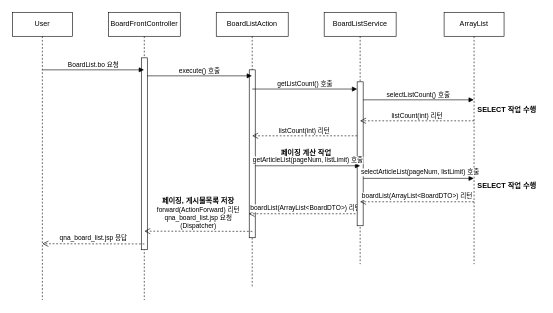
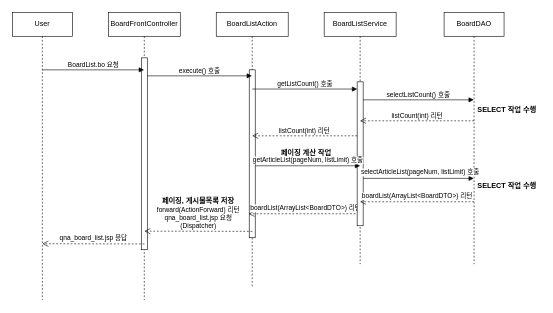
  <mxCell id="0" />
  <mxCell id="1" parent="0" />
  <mxCell id="2" value="BoardListAction" style="shape=umlLifeline;perimeter=lifelinePerimeter;whiteSpace=wrap;html=1;container=1;collapsible=0;recursiveResize=0;outlineConnect=0;" vertex="1" parent="1"><mxGeometry x="360" y="20" width="120" height="460" as="geometry" /></mxCell>
  <mxCell id="3" value="" style="html=1;points=[];perimeter=orthogonalPerimeter;" vertex="1" parent="2"><mxGeometry x="55" y="96" width="10" height="280" as="geometry" /></mxCell>
  <mxCell id="4" value="boardList(ArrayList&amp;lt;BoardDTO&amp;gt;) 리턴" style="html=1;verticalAlign=bottom;endArrow=open;dashed=1;endSize=8;rounded=0;" edge="1" parent="2"><mxGeometry relative="1" as="geometry"><mxPoint x="244.17" y="336" as="sourcePoint" /><mxPoint x="54.003" y="336" as="targetPoint" /></mxGeometry></mxCell>
  <mxCell id="5" value="페이징, 게시물목록 저장" style="text;align=center;fontStyle=1;verticalAlign=middle;spacingLeft=3;spacingRight=3;strokeColor=none;rotatable=0;points=[[0,0.5],[1,0.5]];portConstraint=eastwest;" vertex="1" parent="2"><mxGeometry x="-70" y="301" width="80" height="26" as="geometry" /></mxCell>
  <mxCell id="6" value="BoardFrontController" style="shape=umlLifeline;perimeter=lifelinePerimeter;whiteSpace=wrap;html=1;container=1;collapsible=0;recursiveResize=0;outlineConnect=0;" vertex="1" parent="1"><mxGeometry x="180" y="20" width="120" height="480" as="geometry" /></mxCell>
  <mxCell id="7" value="" style="html=1;points=[];perimeter=orthogonalPerimeter;" vertex="1" parent="6"><mxGeometry x="55" y="76" width="10" height="320" as="geometry" /></mxCell>
  <mxCell id="8" value="execute() 호출" style="html=1;verticalAlign=bottom;endArrow=block;rounded=0;" edge="1" parent="6"><mxGeometry width="80" relative="1" as="geometry"><mxPoint x="65" y="106" as="sourcePoint" /><mxPoint x="239.5" y="106" as="targetPoint" /></mxGeometry></mxCell>
  <mxCell id="9" value="User" style="shape=umlLifeline;perimeter=lifelinePerimeter;whiteSpace=wrap;html=1;container=1;collapsible=0;recursiveResize=0;outlineConnect=0;" vertex="1" parent="1"><mxGeometry y="20" width="100" height="480" as="geometry" x="20" /></mxCell>
  <mxCell id="10" value="BoardList.bo 요청" style="html=1;verticalAlign=bottom;endArrow=block;rounded=0;" edge="1" parent="9"><mxGeometry width="80" relative="1" as="geometry"><mxPoint x="50" y="96" as="sourcePoint" /><mxPoint x="219.5" y="96" as="targetPoint" /></mxGeometry></mxCell>
  <mxCell id="11" value="BoardListService" style="shape=umlLifeline;perimeter=lifelinePerimeter;whiteSpace=wrap;html=1;container=1;collapsible=0;recursiveResize=0;outlineConnect=0;" vertex="1" parent="1"><mxGeometry x="540" y="20" width="120" height="420" as="geometry" /></mxCell>
  <mxCell id="12" value="" style="html=1;points=[];perimeter=orthogonalPerimeter;" vertex="1" parent="11"><mxGeometry x="55" y="116" width="10" height="240" as="geometry" /></mxCell>
  <mxCell id="13" value="selectListCount() 호출" style="html=1;verticalAlign=bottom;endArrow=block;rounded=0;" edge="1" parent="11"><mxGeometry width="80" relative="1" as="geometry"><mxPoint x="65" y="146" as="sourcePoint" /><mxPoint x="249.5" y="146" as="targetPoint" /></mxGeometry></mxCell>
  <mxCell id="14" value="listCount(int) 리턴" style="html=1;verticalAlign=bottom;endArrow=open;dashed=1;endSize=8;rounded=0;" edge="1" parent="11"><mxGeometry relative="1" as="geometry"><mxPoint x="55" y="206" as="sourcePoint" /><mxPoint x="-120.167" y="206" as="targetPoint" /></mxGeometry></mxCell>
- <mxCell id="15" value="ArrayList" style="shape=umlLifeline;perimeter=lifelinePerimeter;whiteSpace=wrap;html=1;container=1;collapsible=0;recursiveResize=0;outlineConnect=0;" vertex="1" parent="1"><mxGeometry x="740" y="20" width="100" height="420" as="geometry" /></mxCell>
+ <mxCell id="15" value="BoardDAO" style="shape=umlLifeline;perimeter=lifelinePerimeter;whiteSpace=wrap;html=1;container=1;collapsible=0;recursiveResize=0;outlineConnect=0;" vertex="1" parent="1"><mxGeometry x="740" y="20" width="100" height="420" as="geometry" /></mxCell>
  <mxCell id="16" value="listCount(int) 리턴" style="html=1;verticalAlign=bottom;endArrow=open;dashed=1;endSize=8;rounded=0;" edge="1" parent="15"><mxGeometry relative="1" as="geometry"><mxPoint x="50" y="181" as="sourcePoint" /><mxPoint x="-140.167" y="181" as="targetPoint" /></mxGeometry></mxCell>
  <mxCell id="17" value="SELECT 작업 수행" style="text;align=center;fontStyle=1;verticalAlign=middle;spacingLeft=3;spacingRight=3;strokeColor=none;rotatable=0;points=[[0,0.5],[1,0.5]];portConstraint=eastwest;" vertex="1" parent="15"><mxGeometry x="50" y="276" width="110" height="26" as="geometry" /></mxCell>
  <mxCell id="18" value="getListCount() 호출" style="html=1;verticalAlign=bottom;endArrow=block;rounded=0;" edge="1" parent="1" target="12"><mxGeometry width="80" relative="1" as="geometry"><mxPoint x="420" y="148" as="sourcePoint" /><mxPoint x="599.5" y="148" as="targetPoint" /></mxGeometry></mxCell>
  <mxCell id="19" value="SELECT 작업 수행" style="text;align=center;fontStyle=1;verticalAlign=middle;spacingLeft=3;spacingRight=3;strokeColor=none;rotatable=0;points=[[0,0.5],[1,0.5]];portConstraint=eastwest;" vertex="1" parent="1"><mxGeometry x="790" y="168" width="110" height="26" as="geometry" /></mxCell>
  <mxCell id="20" value="페이징 계산 작업" style="text;align=center;fontStyle=1;verticalAlign=middle;spacingLeft=3;spacingRight=3;strokeColor=none;rotatable=0;points=[[0,0.5],[1,0.5]];portConstraint=eastwest;" vertex="1" parent="1"><mxGeometry x="470" y="240" width="80" height="26" as="geometry" /></mxCell>
  <mxCell id="21" value="getArticleList(pageNum, listLimit) 호출" style="html=1;verticalAlign=bottom;endArrow=block;rounded=0;" edge="1" parent="1"><mxGeometry width="80" relative="1" as="geometry"><mxPoint x="425" y="276" as="sourcePoint" /><mxPoint x="600" y="276" as="targetPoint" /></mxGeometry></mxCell>
  <mxCell id="22" value="selectArticleList(pageNum, listLimit) 호출" style="html=1;verticalAlign=bottom;endArrow=block;rounded=0;" edge="1" parent="1"><mxGeometry x="0.03" y="1" width="80" relative="1" as="geometry"><mxPoint x="605" y="297" as="sourcePoint" /><mxPoint x="789.5" y="297" as="targetPoint" /><mxPoint as="offset" /></mxGeometry></mxCell>
  <mxCell id="23" value="boardList(ArrayList&amp;lt;BoardDTO&amp;gt;) 리턴" style="html=1;verticalAlign=bottom;endArrow=open;dashed=1;endSize=8;rounded=0;" edge="1" parent="1"><mxGeometry relative="1" as="geometry"><mxPoint x="790" y="336" as="sourcePoint" /><mxPoint x="599.833" y="336" as="targetPoint" /></mxGeometry></mxCell>
  <mxCell id="24" value="forward(ActionForward) 리턴&lt;br&gt;qna_board_list.jsp 요청&lt;br&gt;(Dispatcher)" style="html=1;verticalAlign=bottom;endArrow=open;dashed=1;endSize=8;rounded=0;" edge="1" parent="1"><mxGeometry relative="1" as="geometry"><mxPoint x="420.17" y="385.33" as="sourcePoint" /><mxPoint x="240" y="385" as="targetPoint" /></mxGeometry></mxCell>
  <mxCell id="25" value="qna_board_list.jsp 응답" style="html=1;verticalAlign=bottom;endArrow=open;dashed=1;endSize=8;rounded=0;" edge="1" parent="1"><mxGeometry relative="1" as="geometry"><mxPoint x="240.17" y="406.33" as="sourcePoint" /><mxPoint x="70" y="406" as="targetPoint" /></mxGeometry></mxCell>
